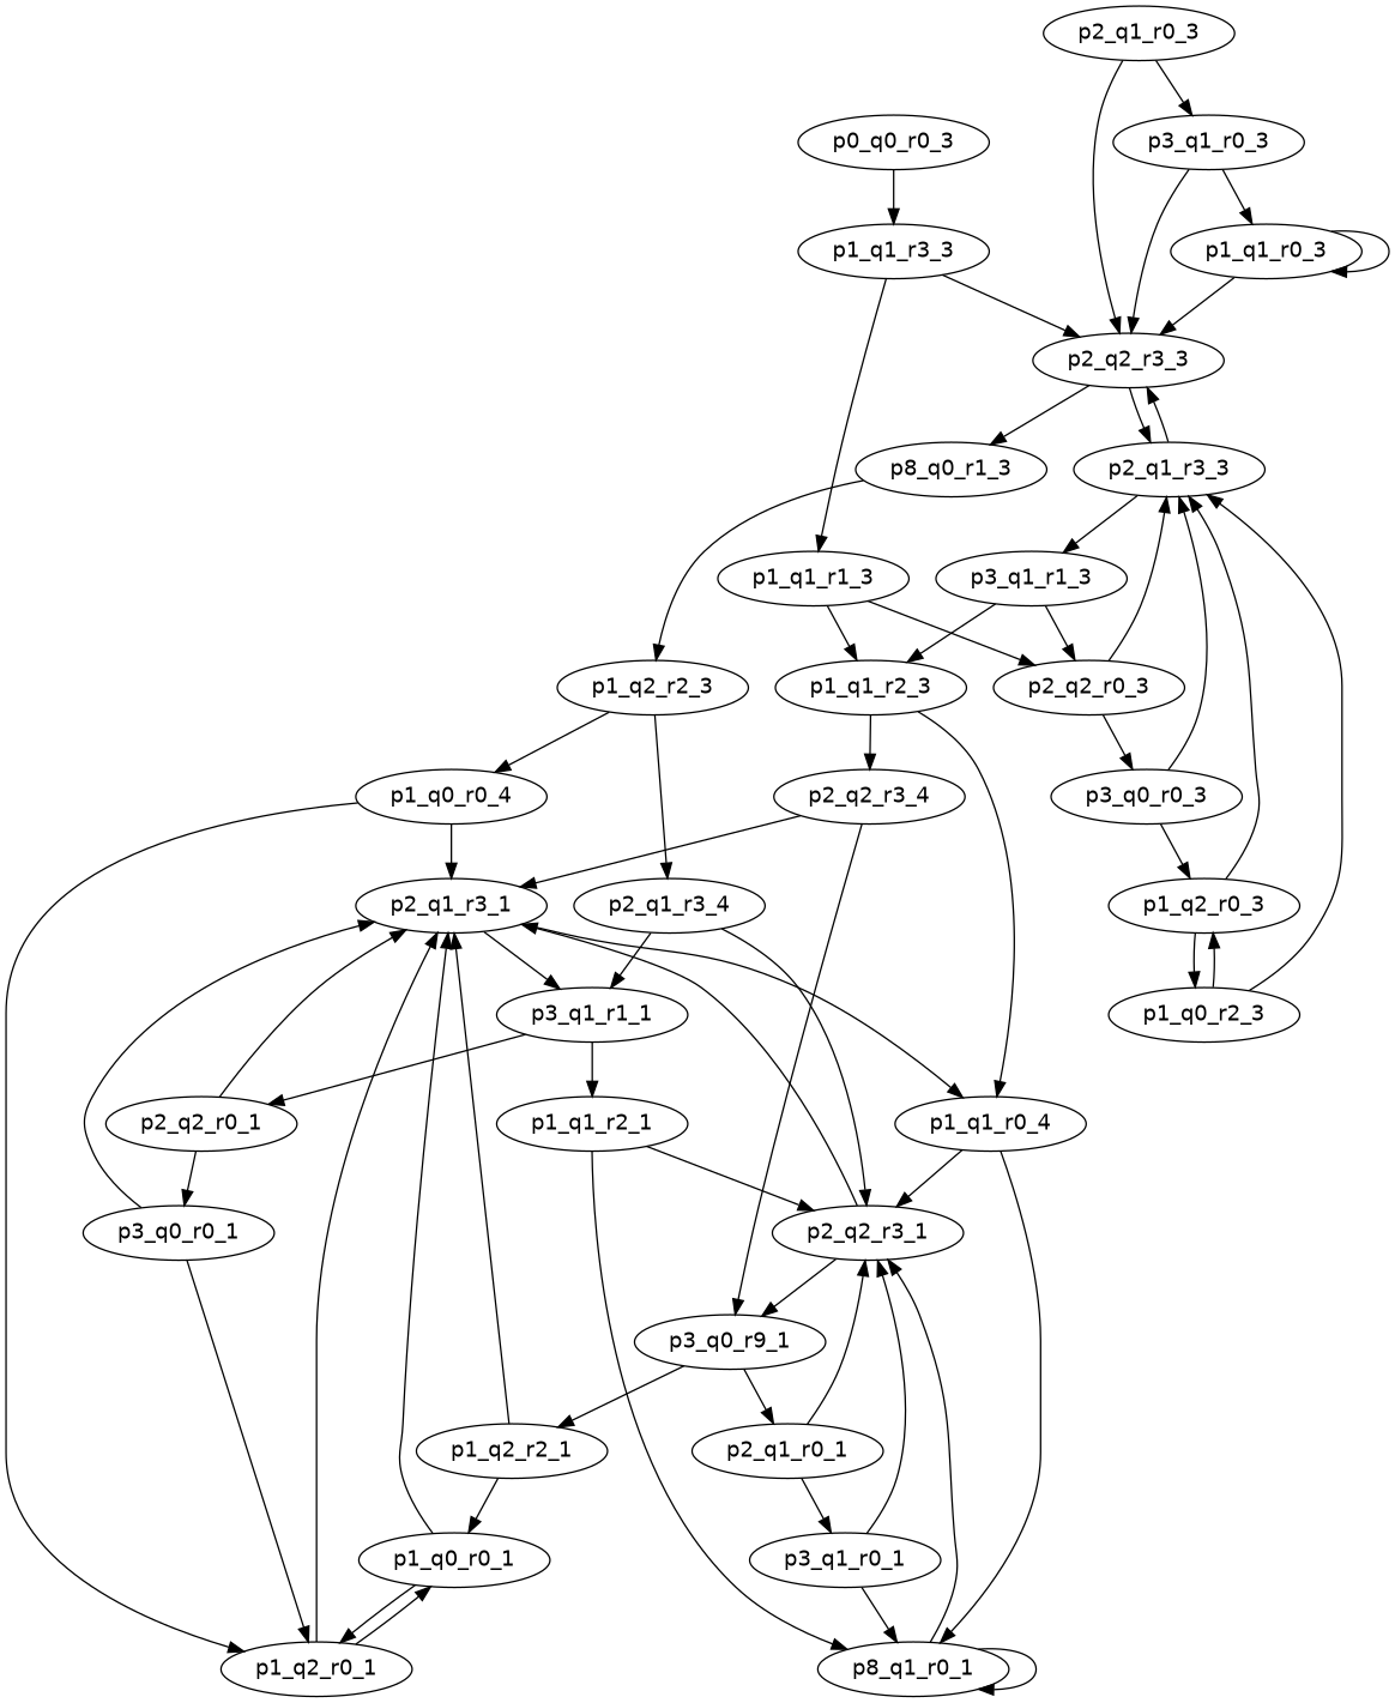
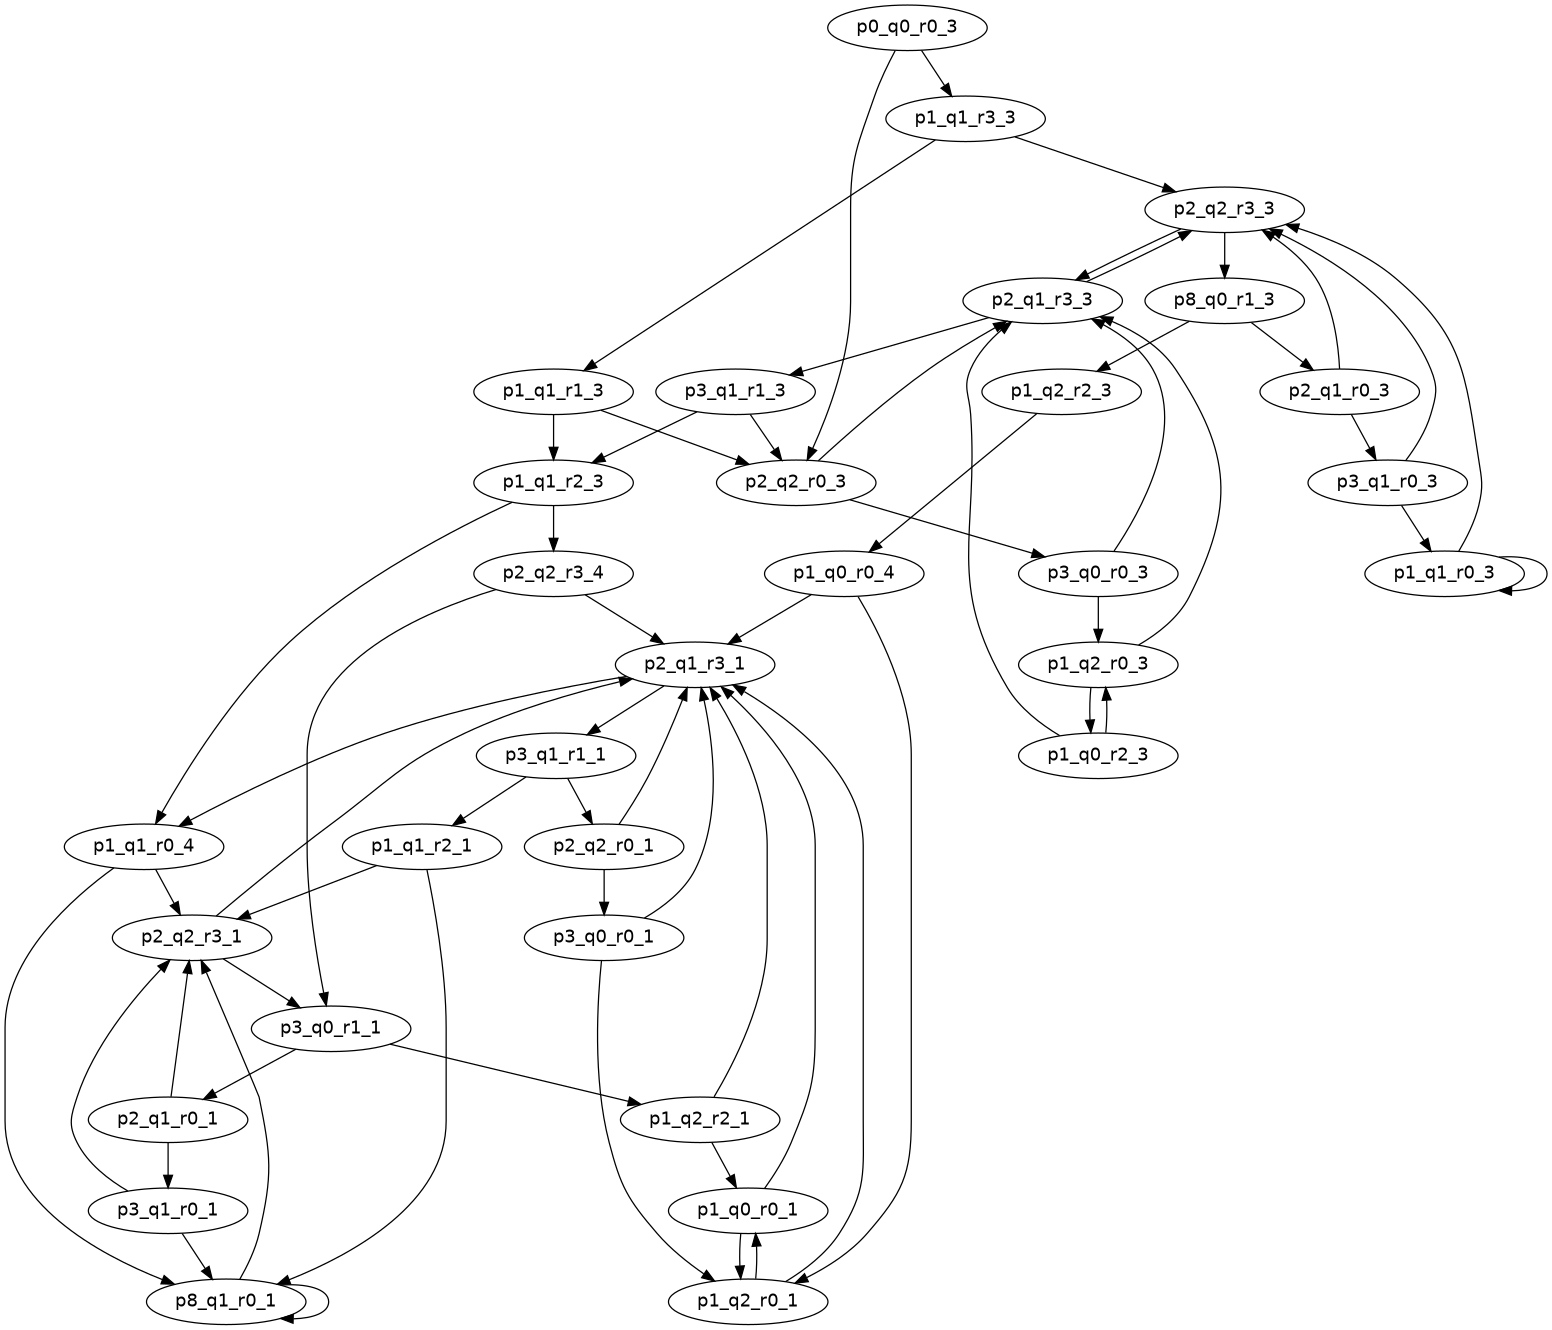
  digraph {
    fontname="DejaVu Sans"
    node [fontname="DejaVu Sans"]
    edge [fontname="DejaVu Sans"]
    p0_q0_r0_3
    p1_q1_r3_3
    p2_q2_r0_3
    p2_q2_r3_3
    p1_q1_r1_3
    p2_q1_r3_3
    p3_q0_r0_3
    n8 [label=p8_q0_r1_3]
    p1_q1_r2_3
    p3_q1_r1_3
    p1_q2_r0_3
    p2_q1_r0_3
    p1_q2_r2_3
    p2_q2_r3_4
    p1_q1_r0_4
    n16 [label=p1_q0_r2_3]
    p3_q1_r0_3
-   p2_q1_r3_4
    p1_q0_r0_4
    p2_q1_r3_1
-   p3_q0_r1_1 [label=p3_q0_r9_1]
+   p3_q0_r1_1
    p2_q2_r3_1
    n23 [label=p8_q1_r0_1]
    p1_q1_r0_3
    p3_q1_r1_1
    p1_q2_r0_1
    p2_q1_r0_1
    p1_q2_r2_1
    p2_q2_r0_1
    p1_q1_r2_1
    p1_q0_r0_1
    p3_q1_r0_1
    p3_q0_r0_1
    p0_q0_r0_3 -> p1_q1_r3_3
+   p0_q0_r0_3 -> p2_q2_r0_3
    p1_q1_r3_3 -> p2_q2_r3_3
    p1_q1_r3_3 -> p1_q1_r1_3
    p2_q2_r0_3 -> p2_q1_r3_3
    p2_q2_r0_3 -> p3_q0_r0_3
    p2_q2_r3_3 -> p2_q1_r3_3
    p2_q2_r3_3 -> n8
    p1_q1_r1_3 -> p2_q2_r0_3
    p1_q1_r1_3 -> p1_q1_r2_3
    p2_q1_r3_3 -> p2_q2_r3_3
    p2_q1_r3_3 -> p3_q1_r1_3
    p3_q0_r0_3 -> p2_q1_r3_3
    p3_q0_r0_3 -> p1_q2_r0_3
+   n8 -> p2_q1_r0_3
    n8 -> p1_q2_r2_3
    p1_q1_r2_3 -> p2_q2_r3_4
    p1_q1_r2_3 -> p1_q1_r0_4
    p3_q1_r1_3 -> p2_q2_r0_3
    p3_q1_r1_3 -> p1_q1_r2_3
    p1_q2_r0_3 -> p2_q1_r3_3
    p1_q2_r0_3 -> n16
    p2_q1_r0_3 -> p2_q2_r3_3
    p2_q1_r0_3 -> p3_q1_r0_3
-   p1_q2_r2_3 -> p2_q1_r3_4
    p1_q2_r2_3 -> p1_q0_r0_4
    p2_q2_r3_4 -> p2_q1_r3_1
    p2_q2_r3_4 -> p3_q0_r1_1
    p1_q1_r0_4 -> p2_q2_r3_1
    p1_q1_r0_4 -> n23
    n16 -> p2_q1_r3_3
    n16 -> p1_q2_r0_3
    p3_q1_r0_3 -> p2_q2_r3_3
    p3_q1_r0_3 -> p1_q1_r0_3
-   p2_q1_r3_4 -> p2_q2_r3_1
-   p2_q1_r3_4 -> p3_q1_r1_1
    p1_q0_r0_4 -> p2_q1_r3_1
    p1_q0_r0_4 -> p1_q2_r0_1
    p2_q1_r3_1 -> p1_q1_r0_4
    p2_q1_r3_1 -> p3_q1_r1_1
    p3_q0_r1_1 -> p2_q1_r0_1
    p3_q0_r1_1 -> p1_q2_r2_1
    p2_q2_r3_1 -> p2_q1_r3_1
    p2_q2_r3_1 -> p3_q0_r1_1
    n23 -> p2_q2_r3_1
    n23 -> n23
    p1_q1_r0_3 -> p2_q2_r3_3
    p1_q1_r0_3 -> p1_q1_r0_3
    p3_q1_r1_1 -> p2_q2_r0_1
    p3_q1_r1_1 -> p1_q1_r2_1
    p1_q2_r0_1 -> p2_q1_r3_1
    p1_q2_r0_1 -> p1_q0_r0_1
    p2_q1_r0_1 -> p2_q2_r3_1
    p2_q1_r0_1 -> p3_q1_r0_1
    p1_q2_r2_1 -> p2_q1_r3_1
    p1_q2_r2_1 -> p1_q0_r0_1
    p2_q2_r0_1 -> p2_q1_r3_1
    p2_q2_r0_1 -> p3_q0_r0_1
    p1_q1_r2_1 -> p2_q2_r3_1
    p1_q1_r2_1 -> n23
    p1_q0_r0_1 -> p2_q1_r3_1
    p1_q0_r0_1 -> p1_q2_r0_1
    p3_q1_r0_1 -> p2_q2_r3_1
    p3_q1_r0_1 -> n23
    p3_q0_r0_1 -> p2_q1_r3_1
    p3_q0_r0_1 -> p1_q2_r0_1
  }
